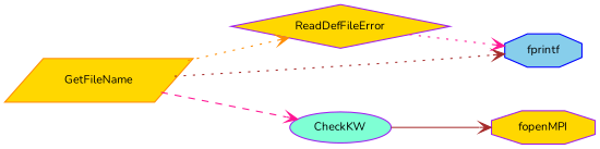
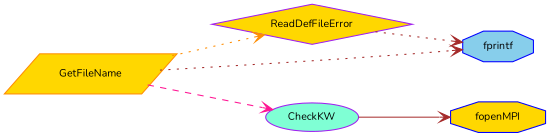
  digraph {
    fontname=Nunito
    rankdir=LR
    node [color=purple fillcolor=gold fontname=Nunito fontsize=10 shape=octagon style=filled]
    edge [arrowhead=vee color=brown fontname=Nunito fontsize=10 labelfontname=Helvetica labelfontsize=10 style=dotted]
    n1 [color=darkorange fontcolor=black height=0.2 label=GetFileName shape=parallelogram width=0.4]
    n2 [height=0.2 label=ReadDefFileError shape=diamond width=0.4]
    n3 [color=blue fillcolor=skyblue height=0.2 label=fprintf width=0.4]
    n4 [fillcolor=aquamarine height=0.2 label=CheckKW shape=ellipse width=0.4]
-   n5 [height=0.2 label=fopenMPI width=0.4]
+   n5 [color=blue height=0.2 label=fopenMPI width=0.4]
    n1 -> n2 [color=darkorange]
    n1 -> n3
    n1 -> n4 [color=deeppink style=dashed]
-   n2 -> n3 [color=deeppink]
+   n2 -> n3
    n4 -> n5 [style=solid]
  }
